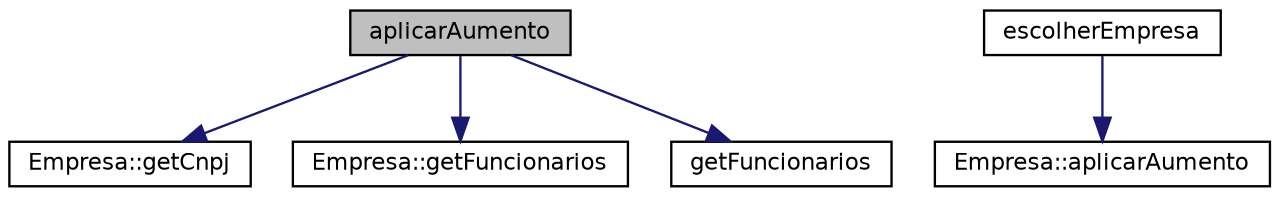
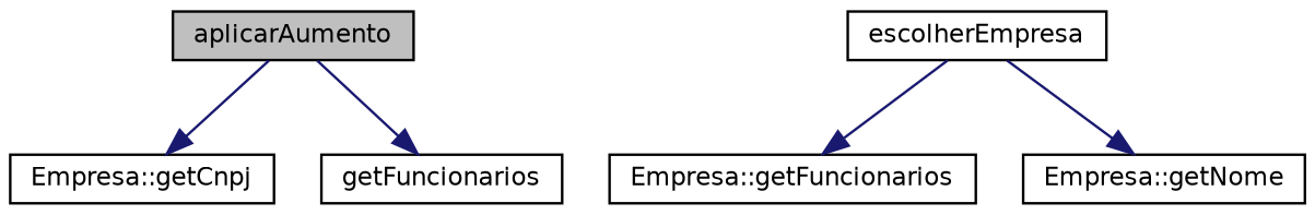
  digraph {
    rankdir=TB
    node [color=black fillcolor=white fontname=Helvetica fontsize=10 shape=record style=filled]
    edge [color=midnightblue fontname=Helvetica fontsize=10 labelfontname=Helvetica labelfontsize=10 style=solid]
    n1 [fillcolor=grey75 fontcolor=black height=0.2 label=aplicarAumento width=0.4]
    n2 [height=0.2 label="Empresa::getCnpj" width=0.4]
    n3 [height=0.2 label="Empresa::getFuncionarios" width=0.4]
    n4 [height=0.2 label=getFuncionarios width=0.4]
    n5 [height=0.2 label=escolherEmpresa width=0.4]
-   n6 [height=0.2 label="Empresa::aplicarAumento" width=0.4]
+   n6 [height=0.2 label="Empresa::getNome" width=0.4]
    n1 -> n2
-   n1 -> n3
+   n5 -> n3
    n1 -> n4
    n5 -> n6
  }
